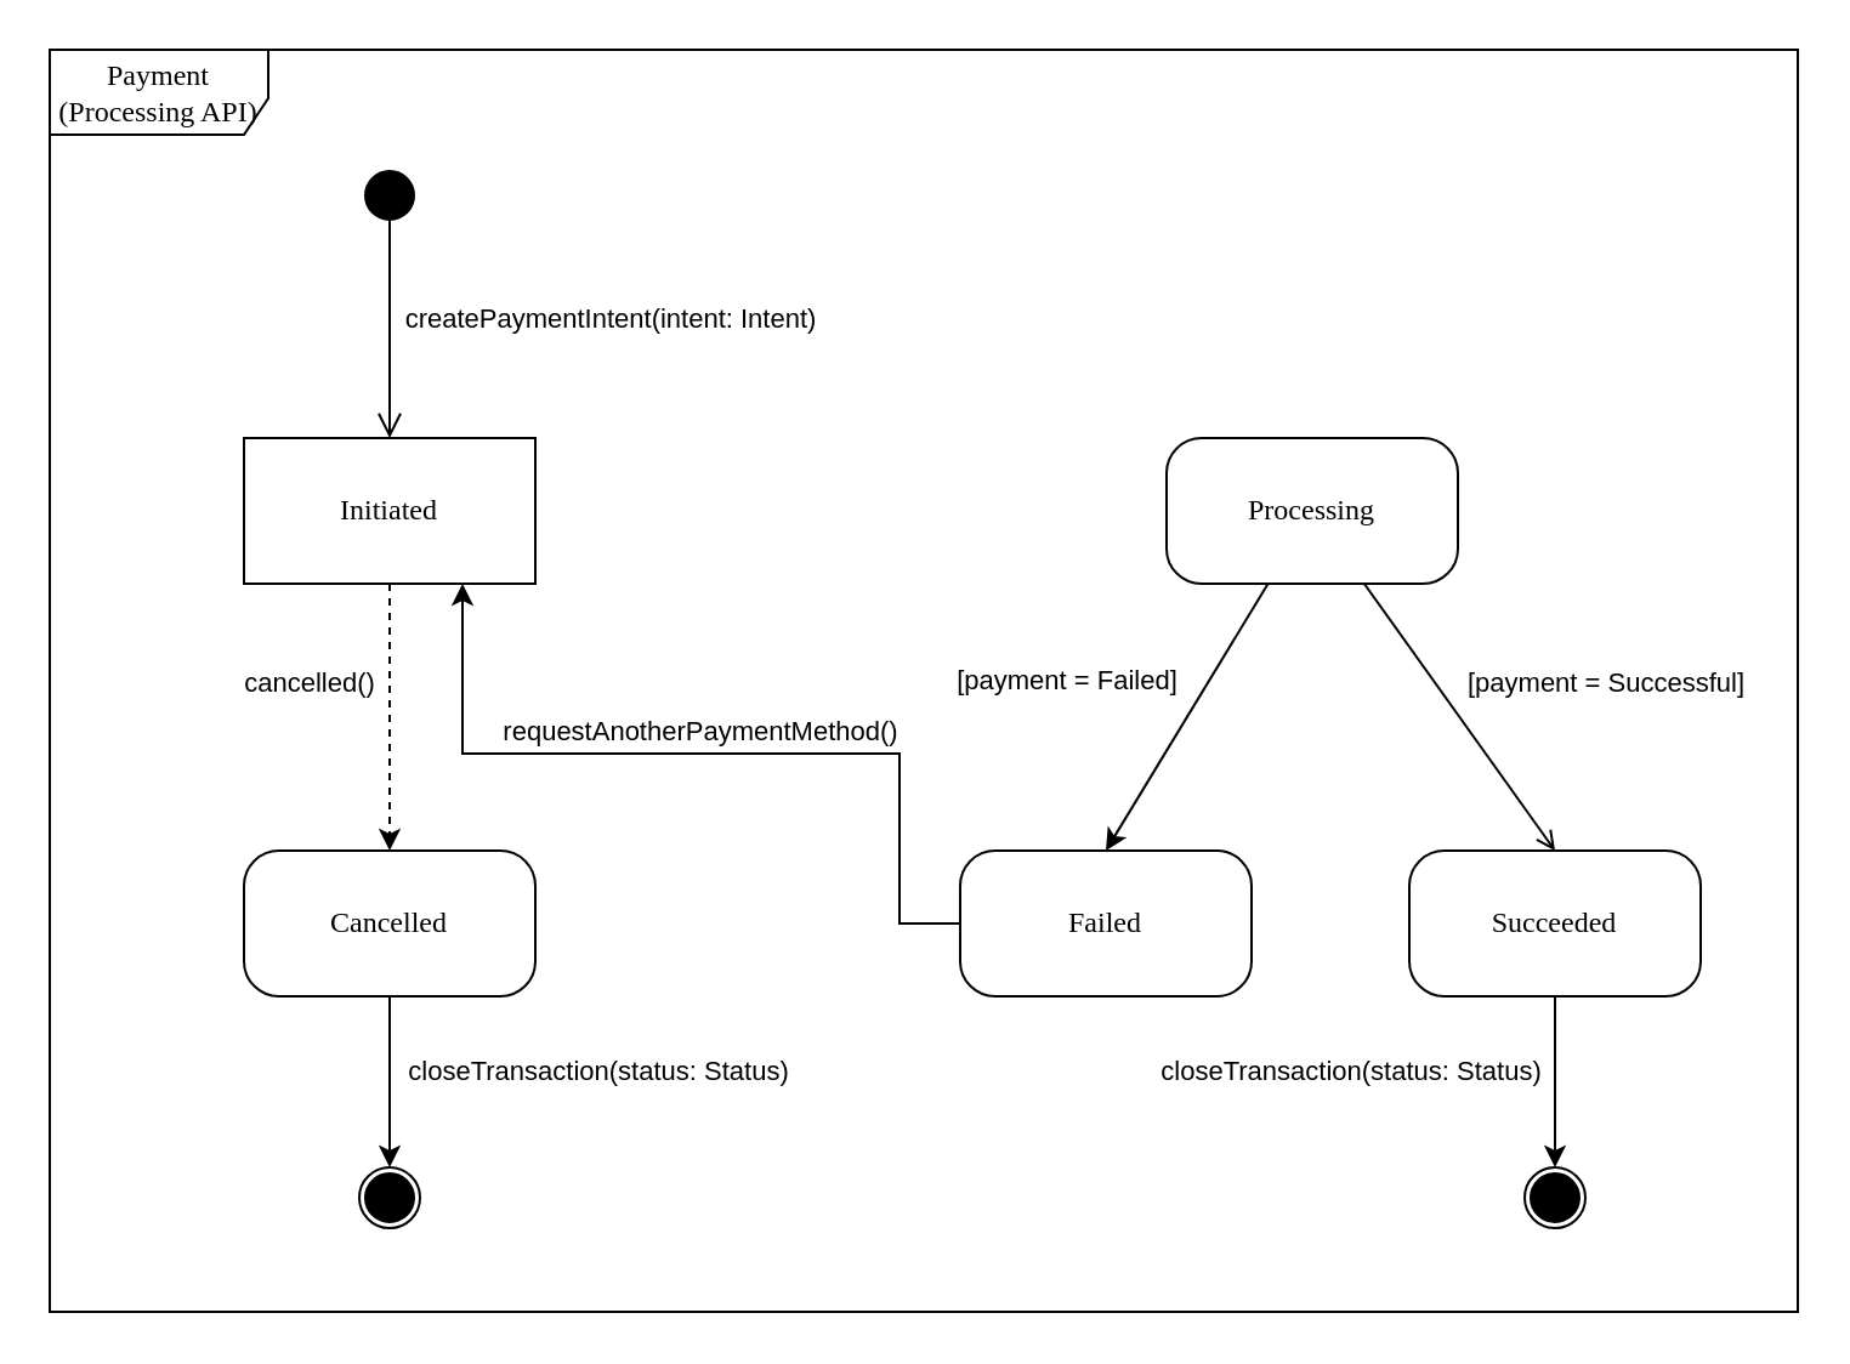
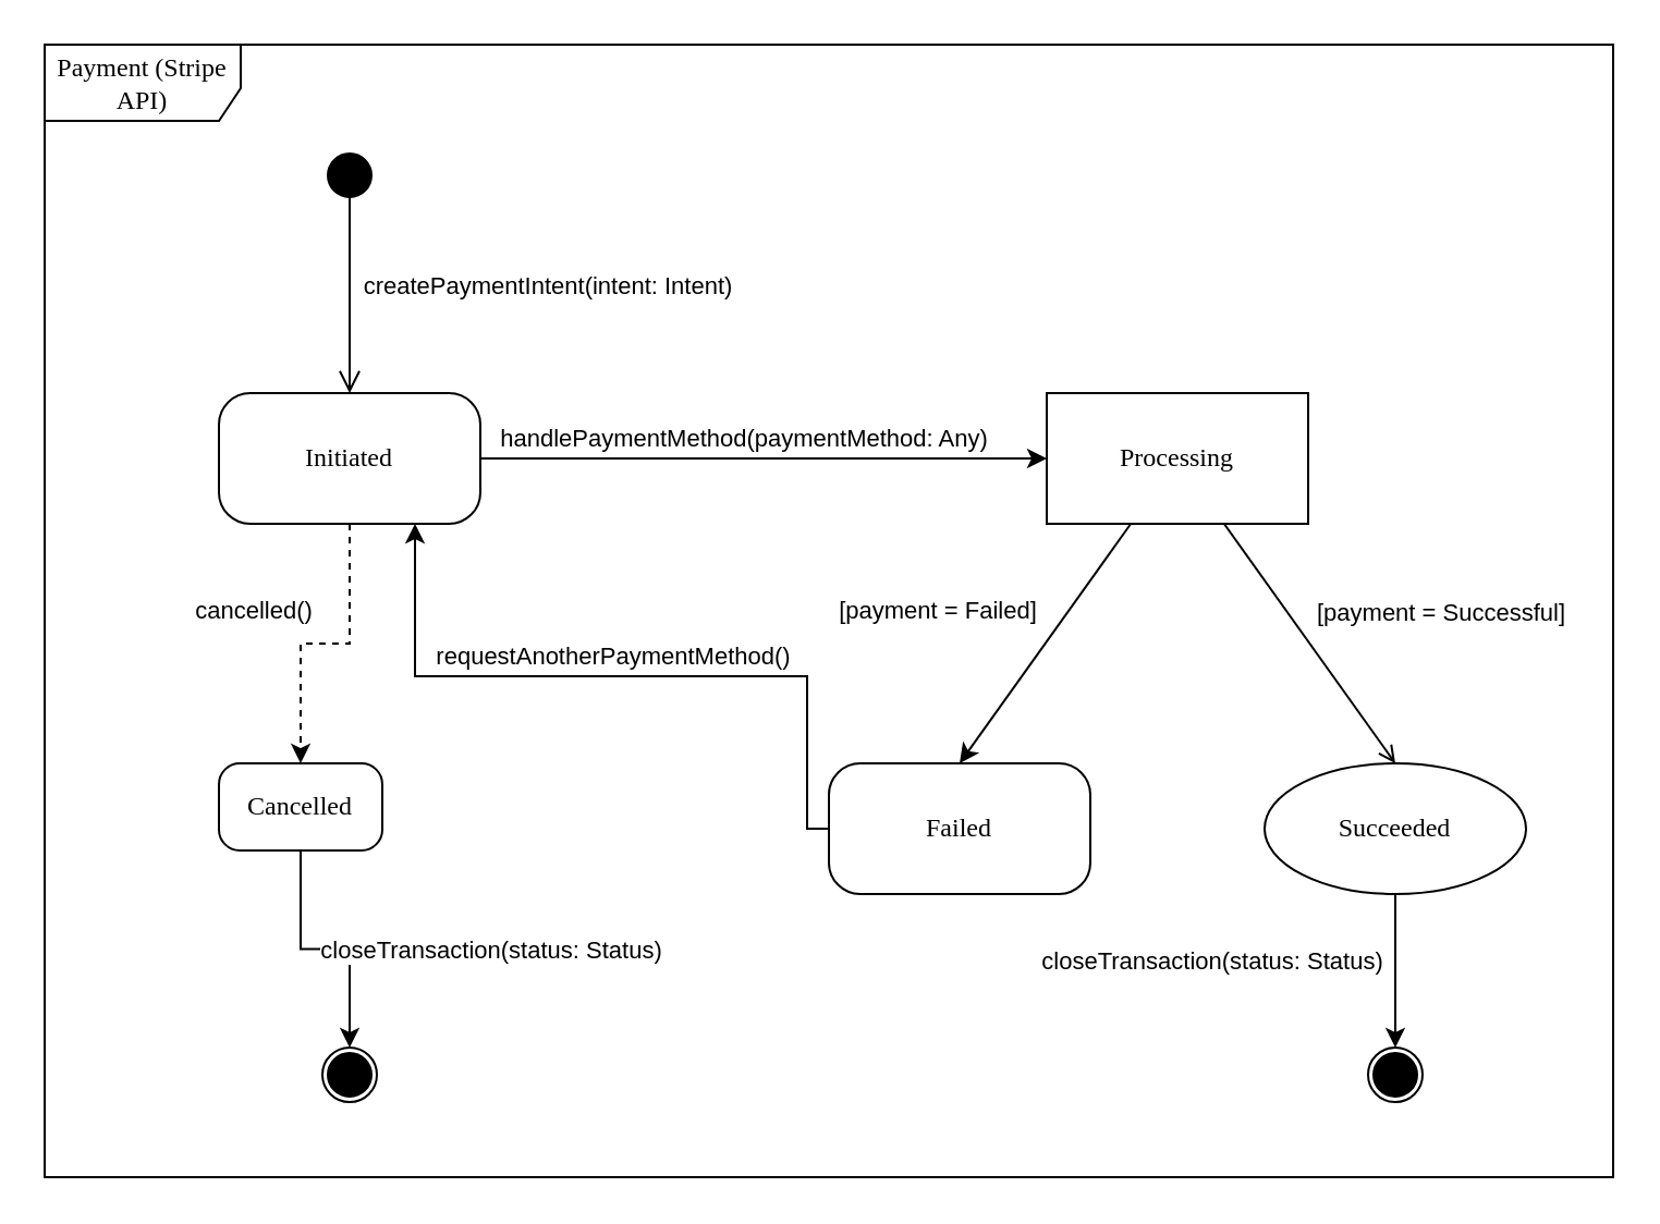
  <mxCell id="0" />
  <mxCell id="1" parent="0" />
- <mxCell id="2" value="Payment (Processing API)" style="shape=umlFrame;whiteSpace=wrap;html=1;rounded=1;shadow=0;comic=0;labelBackgroundColor=none;strokeWidth=1;fontFamily=Verdana;fontSize=12;align=center;width=90;height=35;" parent="1" vertex="1"><mxGeometry x="20" y="20" width="720" height="520" as="geometry" /></mxCell>
+ <mxCell id="2" value="Payment (Stripe API)" style="shape=umlFrame;whiteSpace=wrap;html=1;rounded=1;shadow=0;comic=0;labelBackgroundColor=none;strokeWidth=1;fontFamily=Verdana;fontSize=12;align=center;width=90;height=35;" parent="1" vertex="1"><mxGeometry x="20" y="20" width="720" height="520" as="geometry" /></mxCell>
+ <mxCell id="3" style="edgeStyle=orthogonalEdgeStyle;rounded=0;orthogonalLoop=1;jettySize=auto;html=1;entryX=0;entryY=0.5;entryDx=0;entryDy=0;" edge="1" parent="1" source="7" target="15"><mxGeometry relative="1" as="geometry" /></mxCell>
+ <mxCell id="4" value="handlePaymentMethod(paymentMethod: Any)" style="edgeLabel;html=1;align=center;verticalAlign=middle;resizable=0;points=[];" vertex="1" connectable="0" parent="3"><mxGeometry x="-0.431" relative="1" as="geometry"><mxPoint x="46" y="-10" as="offset" /></mxGeometry></mxCell>
  <mxCell id="5" style="edgeStyle=orthogonalEdgeStyle;rounded=0;orthogonalLoop=1;jettySize=auto;html=1;entryX=0.5;entryY=0;entryDx=0;entryDy=0;dashed=1;" edge="1" parent="1" source="7" target="24"><mxGeometry relative="1" as="geometry" /></mxCell>
  <mxCell id="6" value="cancelled()" style="edgeLabel;html=1;align=center;verticalAlign=middle;resizable=0;points=[];" vertex="1" connectable="0" parent="5"><mxGeometry x="0.007" y="-1" relative="1" as="geometry"><mxPoint x="-33" y="-15" as="offset" /></mxGeometry></mxCell>
- <mxCell id="7" value="Initiated" style="whiteSpace=wrap;html=1;arcSize=24;fillColor=default;strokeColor=#000000;shadow=0;comic=0;labelBackgroundColor=none;fontFamily=Verdana;fontSize=12;fontColor=#000000;align=center;rounded=0;" parent="1" vertex="1"><mxGeometry x="100" y="180" width="120" height="60" as="geometry" /></mxCell>
+ <mxCell id="7" value="Initiated" style="rounded=1;whiteSpace=wrap;html=1;arcSize=24;fillColor=default;strokeColor=#000000;shadow=0;comic=0;labelBackgroundColor=none;fontFamily=Verdana;fontSize=12;fontColor=#000000;align=center;" parent="1" vertex="1"><mxGeometry x="100" y="180" width="120" height="60" as="geometry" /></mxCell>
  <mxCell id="8" style="edgeStyle=orthogonalEdgeStyle;html=1;labelBackgroundColor=none;endArrow=open;endSize=8;strokeColor=#000000;fontFamily=Verdana;fontSize=12;align=left;exitX=0.5;exitY=1;exitDx=0;exitDy=0;" parent="1" source="10" target="7" edge="1"><mxGeometry relative="1" as="geometry"><mxPoint x="-80" y="40" as="sourcePoint" /></mxGeometry></mxCell>
  <mxCell id="9" value="createPaymentIntent(intent: Intent)" style="edgeLabel;html=1;align=center;verticalAlign=middle;resizable=0;points=[];" vertex="1" connectable="0" parent="8"><mxGeometry x="-0.267" y="-1" relative="1" as="geometry"><mxPoint x="91" y="7" as="offset" /></mxGeometry></mxCell>
  <mxCell id="10" value="" style="ellipse;whiteSpace=wrap;html=1;aspect=fixed;fillColor=#000000;" vertex="1" parent="1"><mxGeometry x="150" y="70" width="20" height="20" as="geometry" /></mxCell>
  <mxCell id="11" style="rounded=0;orthogonalLoop=1;jettySize=auto;html=1;entryX=0.5;entryY=0;entryDx=0;entryDy=0;endArrow=open;" edge="1" parent="1" source="15" target="18"><mxGeometry relative="1" as="geometry" /></mxCell>
  <mxCell id="12" value="[payment = Successful]" style="edgeLabel;html=1;align=center;verticalAlign=middle;resizable=0;points=[];" vertex="1" connectable="0" parent="11"><mxGeometry x="0.019" relative="1" as="geometry"><mxPoint x="59" y="-16" as="offset" /></mxGeometry></mxCell>
  <mxCell id="13" style="rounded=0;orthogonalLoop=1;jettySize=auto;html=1;entryX=0.5;entryY=0;entryDx=0;entryDy=0;" edge="1" parent="1" source="15" target="23"><mxGeometry relative="1" as="geometry" /></mxCell>
  <mxCell id="14" value="[payment = Failed]" style="edgeLabel;html=1;align=center;verticalAlign=middle;resizable=0;points=[];" vertex="1" connectable="0" parent="13"><mxGeometry x="-0.108" y="-1" relative="1" as="geometry"><mxPoint x="-53" y="-9" as="offset" /></mxGeometry></mxCell>
- <mxCell id="15" value="Processing" style="rounded=1;whiteSpace=wrap;html=1;arcSize=24;fillColor=default;strokeColor=#000000;shadow=0;comic=0;labelBackgroundColor=none;fontFamily=Verdana;fontSize=12;fontColor=#000000;align=center;" vertex="1" parent="1"><mxGeometry x="480" y="180" width="120" height="60" as="geometry" /></mxCell>
+ <mxCell id="15" value="Processing" style="whiteSpace=wrap;html=1;arcSize=24;fillColor=default;strokeColor=#000000;shadow=0;comic=0;labelBackgroundColor=none;fontFamily=Verdana;fontSize=12;fontColor=#000000;align=center;rounded=0;" vertex="1" parent="1"><mxGeometry x="480" y="180" width="120" height="60" as="geometry" /></mxCell>
  <mxCell id="16" style="edgeStyle=orthogonalEdgeStyle;rounded=0;orthogonalLoop=1;jettySize=auto;html=1;entryX=0.5;entryY=0;entryDx=0;entryDy=0;" edge="1" parent="1" source="18" target="20"><mxGeometry relative="1" as="geometry" /></mxCell>
  <mxCell id="17" value="closeTransaction(status: Status)" style="edgeLabel;html=1;align=center;verticalAlign=middle;resizable=0;points=[];" vertex="1" connectable="0" parent="16"><mxGeometry x="-0.16" relative="1" as="geometry"><mxPoint x="-85" as="offset" /></mxGeometry></mxCell>
- <mxCell id="18" value="Succeeded" style="rounded=1;whiteSpace=wrap;html=1;arcSize=24;fillColor=default;strokeColor=#000000;shadow=0;comic=0;labelBackgroundColor=none;fontFamily=Verdana;fontSize=12;fontColor=#000000;align=center;" vertex="1" parent="1"><mxGeometry x="580" y="350" width="120" height="60" as="geometry" /></mxCell>
+ <mxCell id="18" value="Succeeded" style="ellipse;whiteSpace=wrap;html=1;arcSize=24;fillColor=default;strokeColor=#000000;shadow=0;comic=0;labelBackgroundColor=none;fontFamily=Verdana;fontSize=12;fontColor=#000000;align=center;" vertex="1" parent="1"><mxGeometry x="580" y="350" width="120" height="60" as="geometry" /></mxCell>
  <mxCell id="19" value="" style="ellipse;whiteSpace=wrap;html=1;aspect=fixed;fillColor=#000000;" vertex="1" parent="1"><mxGeometry x="630" y="483" width="20" height="20" as="geometry" /></mxCell>
  <mxCell id="20" value="" style="ellipse;whiteSpace=wrap;html=1;aspect=fixed;fillColor=none;" vertex="1" parent="1"><mxGeometry x="627.5" y="480.5" width="25" height="25" as="geometry" /></mxCell>
  <mxCell id="21" style="edgeStyle=orthogonalEdgeStyle;rounded=0;orthogonalLoop=1;jettySize=auto;html=1;entryX=0.75;entryY=1;entryDx=0;entryDy=0;" edge="1" parent="1" source="23" target="7"><mxGeometry relative="1" as="geometry"><Array as="points"><mxPoint x="370" y="380" /><mxPoint x="370" y="310" /><mxPoint x="190" y="310" /></Array></mxGeometry></mxCell>
  <mxCell id="22" value="requestAnotherPaymentMethod()" style="edgeLabel;html=1;align=center;verticalAlign=middle;resizable=0;points=[];" vertex="1" connectable="0" parent="21"><mxGeometry x="0.032" y="-1" relative="1" as="geometry"><mxPoint y="-9" as="offset" /></mxGeometry></mxCell>
- <mxCell id="23" value="Failed" style="rounded=1;whiteSpace=wrap;html=1;arcSize=24;fillColor=default;strokeColor=#000000;shadow=0;comic=0;labelBackgroundColor=none;fontFamily=Verdana;fontSize=12;fontColor=#000000;align=center;" vertex="1" parent="1"><mxGeometry x="395" y="350" width="120" height="60" as="geometry" /></mxCell>
- <mxCell id="24" value="Cancelled" style="rounded=1;whiteSpace=wrap;html=1;arcSize=24;fillColor=default;strokeColor=#000000;shadow=0;comic=0;labelBackgroundColor=none;fontFamily=Verdana;fontSize=12;fontColor=#000000;align=center;" vertex="1" parent="1"><mxGeometry x="100" y="350" width="120" height="60" as="geometry" /></mxCell>
+ <mxCell id="23" value="Failed" style="rounded=1;whiteSpace=wrap;html=1;arcSize=24;fillColor=default;strokeColor=#000000;shadow=0;comic=0;labelBackgroundColor=none;fontFamily=Verdana;fontSize=12;fontColor=#000000;align=center;" vertex="1" parent="1"><mxGeometry x="380" y="350" width="120" height="60" as="geometry" /></mxCell>
+ <mxCell id="24" value="Cancelled" style="rounded=1;whiteSpace=wrap;html=1;arcSize=24;fillColor=default;strokeColor=#000000;shadow=0;comic=0;labelBackgroundColor=none;fontFamily=Verdana;fontSize=12;fontColor=#000000;align=center;" vertex="1" parent="1"><mxGeometry x="100" y="350" width="75" height="40" as="geometry" /></mxCell>
  <mxCell id="25" style="edgeStyle=orthogonalEdgeStyle;rounded=0;orthogonalLoop=1;jettySize=auto;html=1;entryX=0.5;entryY=0;entryDx=0;entryDy=0;exitX=0.5;exitY=1;exitDx=0;exitDy=0;" edge="1" parent="1" target="28" source="24"><mxGeometry relative="1" as="geometry"><mxPoint x="-40" y="495.5" as="sourcePoint" /></mxGeometry></mxCell>
  <mxCell id="26" value="closeTransaction(status: Status)" style="edgeLabel;html=1;align=center;verticalAlign=middle;resizable=0;points=[];" vertex="1" connectable="0" parent="25"><mxGeometry x="-0.16" relative="1" as="geometry"><mxPoint x="85" as="offset" /></mxGeometry></mxCell>
  <mxCell id="27" value="" style="ellipse;whiteSpace=wrap;html=1;aspect=fixed;fillColor=#000000;" vertex="1" parent="1"><mxGeometry x="150" y="483" width="20" height="20" as="geometry" /></mxCell>
  <mxCell id="28" value="" style="ellipse;whiteSpace=wrap;html=1;aspect=fixed;fillColor=none;" vertex="1" parent="1"><mxGeometry x="147.5" y="480.5" width="25" height="25" as="geometry" /></mxCell>
